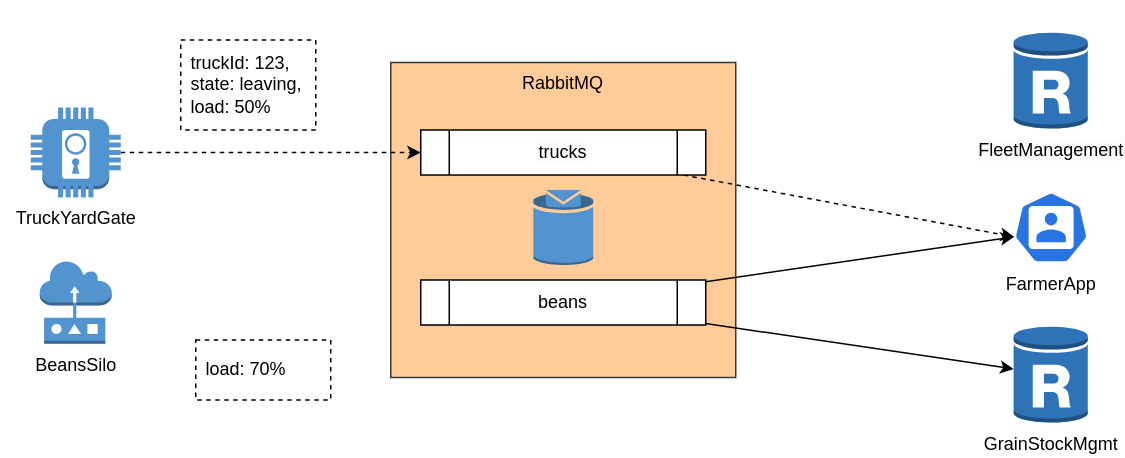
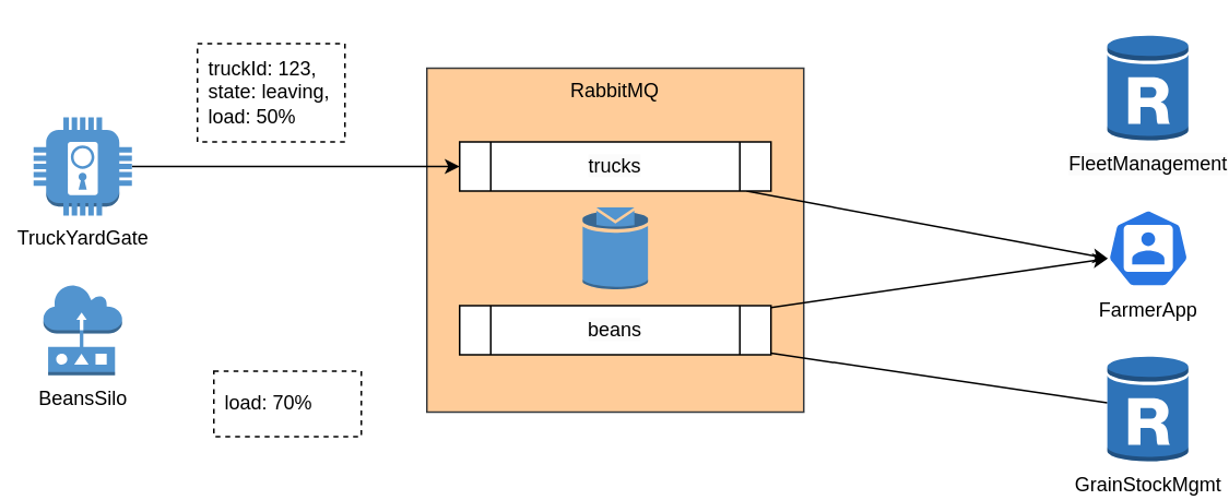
  <mxCell id="0" />
  <mxCell id="1" parent="0" />
  <mxCell id="2" value="RabbitMQ" style="rounded=0;whiteSpace=wrap;html=1;align=center;verticalAlign=top;fillColor=#ffcc99;strokeColor=#36393d;" parent="1" vertex="1"><mxGeometry x="260" y="41" width="230" height="210" as="geometry" /></mxCell>
- <mxCell id="3" style="rounded=0;orthogonalLoop=1;jettySize=auto;html=1;entryX=0.005;entryY=0.63;entryDx=0;entryDy=0;entryPerimeter=0;dashed=1;" parent="1" source="15" target="12" edge="1"><mxGeometry relative="1" as="geometry"><mxPoint x="455.148" y="116" as="sourcePoint" /><mxPoint x="671.364" y="146.594" as="targetPoint" /></mxGeometry></mxCell>
+ <mxCell id="3" style="rounded=0;orthogonalLoop=1;jettySize=auto;html=1;entryX=0.005;entryY=0.63;entryDx=0;entryDy=0;entryPerimeter=0;" parent="1" source="15" target="12" edge="1"><mxGeometry relative="1" as="geometry"><mxPoint x="455.148" y="116" as="sourcePoint" /><mxPoint x="671.364" y="146.594" as="targetPoint" /></mxGeometry></mxCell>
  <mxCell id="4" style="rounded=0;orthogonalLoop=1;jettySize=auto;html=1;entryX=0.005;entryY=0.63;entryDx=0;entryDy=0;entryPerimeter=0;" parent="1" source="16" target="12" edge="1"><mxGeometry relative="1" as="geometry"><mxPoint x="470" y="187.166" as="sourcePoint" /><mxPoint x="671.364" y="155.406" as="targetPoint" /></mxGeometry></mxCell>
- <mxCell id="5" style="rounded=0;orthogonalLoop=1;jettySize=auto;html=1;" parent="1" source="16" target="14" edge="1"><mxGeometry relative="1" as="geometry"><mxPoint x="470" y="215.031" as="sourcePoint" /><mxPoint x="670" y="255.462" as="targetPoint" /></mxGeometry></mxCell>
- <mxCell id="6" style="edgeStyle=orthogonalEdgeStyle;rounded=0;orthogonalLoop=1;jettySize=auto;html=1;dashed=1;" parent="1" source="10" target="15" edge="1"><mxGeometry relative="1" as="geometry"><mxPoint x="120" y="101" as="sourcePoint" /><mxPoint x="280" y="101" as="targetPoint" /></mxGeometry></mxCell>
+ <mxCell id="5" style="rounded=0;orthogonalLoop=1;jettySize=auto;html=1;endArrow=none;" parent="1" source="16" target="14" edge="1"><mxGeometry relative="1" as="geometry"><mxPoint x="470" y="215.031" as="sourcePoint" /><mxPoint x="670" y="255.462" as="targetPoint" /></mxGeometry></mxCell>
+ <mxCell id="6" style="edgeStyle=orthogonalEdgeStyle;rounded=0;orthogonalLoop=1;jettySize=auto;html=1;" parent="1" source="10" target="15" edge="1"><mxGeometry relative="1" as="geometry"><mxPoint x="120" y="101" as="sourcePoint" /><mxPoint x="280" y="101" as="targetPoint" /></mxGeometry></mxCell>
  <mxCell id="7" value="truckId: 123,&lt;br&gt;state: leaving,&lt;br&gt;load: 50%" style="text;html=1;strokeColor=default;fillColor=default;align=left;verticalAlign=middle;whiteSpace=wrap;rounded=0;dashed=1;spacingRight=0;spacingLeft=5;" parent="1" vertex="1"><mxGeometry x="120" y="26" width="90" height="60" as="geometry" /></mxCell>
  <mxCell id="8" value="load: 70%" style="text;html=1;strokeColor=default;fillColor=default;align=left;verticalAlign=middle;whiteSpace=wrap;rounded=0;dashed=1;spacingLeft=5;" parent="1" vertex="1"><mxGeometry x="130" y="226" width="90" height="40" as="geometry" /></mxCell>
  <mxCell id="9" value="" style="outlineConnect=0;dashed=0;verticalLabelPosition=bottom;verticalAlign=top;align=center;html=1;shape=mxgraph.aws3.topic;fillColor=#5294CF;gradientColor=none;" vertex="1" parent="1"><mxGeometry x="355.06" y="126" width="39.88" height="50" as="geometry" /></mxCell>
  <mxCell id="10" value="TruckYardGate" style="outlineConnect=0;dashed=0;verticalLabelPosition=bottom;verticalAlign=top;align=center;html=1;shape=mxgraph.aws3.door_lock;fillColor=#5294CF;gradientColor=none;" vertex="1" parent="1"><mxGeometry x="20" y="71" width="60" height="60" as="geometry" /></mxCell>
  <mxCell id="11" value="BeansSilo" style="outlineConnect=0;dashed=0;verticalLabelPosition=bottom;verticalAlign=top;align=center;html=1;shape=mxgraph.aws3.sensor;fillColor=#5294CF;gradientColor=none;" vertex="1" parent="1"><mxGeometry x="26" y="173.5" width="48" height="55" as="geometry" /></mxCell>
  <mxCell id="12" value="FarmerApp" style="sketch=0;html=1;dashed=0;whitespace=wrap;fillColor=#2875E2;strokeColor=#ffffff;points=[[0.005,0.63,0],[0.1,0.2,0],[0.9,0.2,0],[0.5,0,0],[0.995,0.63,0],[0.72,0.99,0],[0.5,1,0],[0.28,0.99,0]];verticalLabelPosition=bottom;align=center;verticalAlign=top;shape=mxgraph.kubernetes.icon;prIcon=user" vertex="1" parent="1"><mxGeometry x="675.25" y="127" width="50" height="48" as="geometry" /></mxCell>
  <mxCell id="13" value="&lt;span style=&quot;color: rgb(0, 0, 0); font-family: Helvetica; font-size: 12px; font-style: normal; font-variant-ligatures: normal; font-variant-caps: normal; font-weight: 400; letter-spacing: normal; orphans: 2; text-align: center; text-indent: 0px; text-transform: none; widows: 2; word-spacing: 0px; -webkit-text-stroke-width: 0px; background-color: rgb(251, 251, 251); text-decoration-thickness: initial; text-decoration-style: initial; text-decoration-color: initial; float: none; display: inline !important;&quot;&gt;FleetManagement&lt;/span&gt;" style="outlineConnect=0;dashed=0;verticalLabelPosition=bottom;verticalAlign=top;align=center;html=1;shape=mxgraph.aws3.rds_db_instance_read_replica;fillColor=#2E73B8;gradientColor=none;" vertex="1" parent="1"><mxGeometry x="675.25" y="20" width="49.5" height="66" as="geometry" /></mxCell>
  <mxCell id="14" value="GrainStockMgmt" style="outlineConnect=0;dashed=0;verticalLabelPosition=bottom;verticalAlign=top;align=center;html=1;shape=mxgraph.aws3.rds_db_instance_read_replica;fillColor=#2E73B8;gradientColor=none;" vertex="1" parent="1"><mxGeometry x="675.25" y="216" width="49.5" height="66" as="geometry" /></mxCell>
  <mxCell id="15" value="&lt;span style=&quot;color: rgb(0, 0, 0); font-family: Helvetica; font-size: 12px; font-style: normal; font-variant-ligatures: normal; font-variant-caps: normal; font-weight: 400; letter-spacing: normal; orphans: 2; text-align: center; text-indent: 0px; text-transform: none; widows: 2; word-spacing: 0px; -webkit-text-stroke-width: 0px; background-color: rgb(251, 251, 251); text-decoration-thickness: initial; text-decoration-style: initial; text-decoration-color: initial; float: none; display: inline !important;&quot;&gt;trucks&lt;/span&gt;" style="shape=process;whiteSpace=wrap;html=1;backgroundOutline=1;" vertex="1" parent="1"><mxGeometry x="280" y="86" width="190" height="30" as="geometry" /></mxCell>
  <mxCell id="16" value="&lt;span style=&quot;color: rgb(0, 0, 0); font-family: Helvetica; font-size: 12px; font-style: normal; font-variant-ligatures: normal; font-variant-caps: normal; font-weight: 400; letter-spacing: normal; orphans: 2; text-align: center; text-indent: 0px; text-transform: none; widows: 2; word-spacing: 0px; -webkit-text-stroke-width: 0px; background-color: rgb(251, 251, 251); text-decoration-thickness: initial; text-decoration-style: initial; text-decoration-color: initial; float: none; display: inline !important;&quot;&gt;beans&lt;/span&gt;" style="shape=process;whiteSpace=wrap;html=1;backgroundOutline=1;" vertex="1" parent="1"><mxGeometry x="280" y="186" width="190" height="30" as="geometry" /></mxCell>
